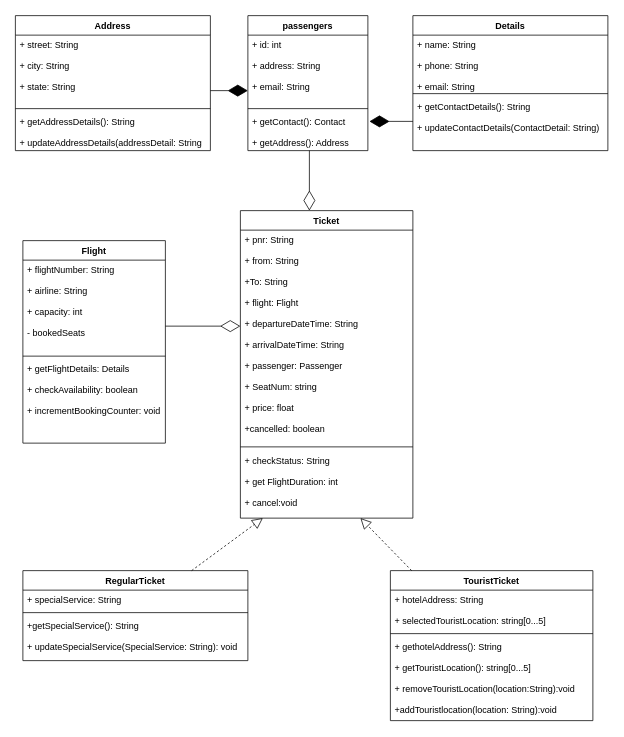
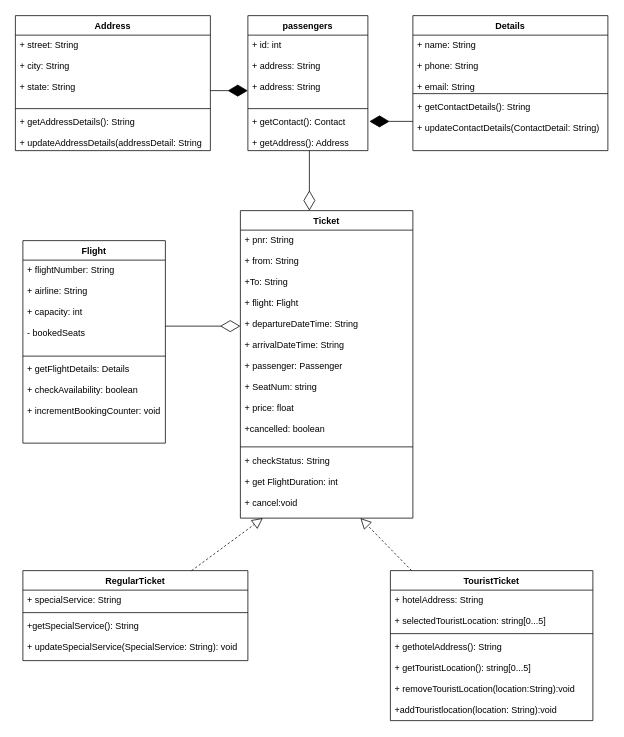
  <mxCell id="0" />
  <mxCell id="1" parent="0" />
  <mxCell id="2" value="Ticket" style="swimlane;fontStyle=1;align=center;verticalAlign=top;childLayout=stackLayout;horizontal=1;startSize=26;horizontalStack=0;resizeParent=1;resizeParentMax=0;resizeLast=0;collapsible=1;marginBottom=0;" parent="1" vertex="1"><mxGeometry x="320" y="280" width="230" height="410" as="geometry" /></mxCell>
  <mxCell id="3" value="+ pnr: String&#10;&#10;+ from: String&#10;&#10;+To: String&#10;&#10;+ flight: Flight&#10;&#10;+ departureDateTime: String&#10;&#10;+ arrivalDateTime: String&#10;&#10;+ passenger: Passenger&#10;&#10;+ SeatNum: string&#10;&#10;+ price: float&#10;&#10;+cancelled: boolean&#10;&#10;" style="text;strokeColor=none;fillColor=none;align=left;verticalAlign=top;spacingLeft=4;spacingRight=4;overflow=hidden;rotatable=0;points=[[0,0.5],[1,0.5]];portConstraint=eastwest;" parent="2" vertex="1"><mxGeometry y="26" width="230" height="284" as="geometry" /></mxCell>
  <mxCell id="4" value="" style="line;strokeWidth=1;fillColor=none;align=left;verticalAlign=middle;spacingTop=-1;spacingLeft=3;spacingRight=3;rotatable=0;labelPosition=right;points=[];portConstraint=eastwest;" parent="2" vertex="1"><mxGeometry y="310" width="230" height="10" as="geometry" /></mxCell>
  <mxCell id="5" value="+ checkStatus: String&#10;&#10;+ get FlightDuration: int&#10;&#10;+ cancel:void&#10;" style="text;strokeColor=none;fillColor=none;align=left;verticalAlign=top;spacingLeft=4;spacingRight=4;overflow=hidden;rotatable=0;points=[[0,0.5],[1,0.5]];portConstraint=eastwest;" parent="2" vertex="1"><mxGeometry y="320" width="230" height="90" as="geometry" /></mxCell>
  <mxCell id="6" value="TouristTicket" style="swimlane;fontStyle=1;align=center;verticalAlign=top;childLayout=stackLayout;horizontal=1;startSize=26;horizontalStack=0;resizeParent=1;resizeParentMax=0;resizeLast=0;collapsible=1;marginBottom=0;" parent="1" vertex="1"><mxGeometry x="520" y="760" width="270" height="200" as="geometry" /></mxCell>
  <mxCell id="7" value="+ hotelAddress: String&#10;&#10;+ selectedTouristLocation: string[0...5]&#10;&#10;" style="text;strokeColor=none;fillColor=none;align=left;verticalAlign=top;spacingLeft=4;spacingRight=4;overflow=hidden;rotatable=0;points=[[0,0.5],[1,0.5]];portConstraint=eastwest;" parent="6" vertex="1"><mxGeometry y="26" width="270" height="54" as="geometry" /></mxCell>
  <mxCell id="8" value="" style="line;strokeWidth=1;fillColor=none;align=left;verticalAlign=middle;spacingTop=-1;spacingLeft=3;spacingRight=3;rotatable=0;labelPosition=right;points=[];portConstraint=eastwest;" parent="6" vertex="1"><mxGeometry y="80" width="270" height="8" as="geometry" /></mxCell>
  <mxCell id="9" value="+ gethotelAddress(): String&#10;&#10;+ getTouristLocation(): string[0...5]&#10;&#10;+ removeTouristLocation(location:String):void&#10;&#10;+addTouristlocation(location: String):void" style="text;strokeColor=none;fillColor=none;align=left;verticalAlign=top;spacingLeft=4;spacingRight=4;overflow=hidden;rotatable=0;points=[[0,0.5],[1,0.5]];portConstraint=eastwest;" parent="6" vertex="1"><mxGeometry y="88" width="270" height="112" as="geometry" /></mxCell>
  <mxCell id="10" value="RegularTicket" style="swimlane;fontStyle=1;align=center;verticalAlign=top;childLayout=stackLayout;horizontal=1;startSize=26;horizontalStack=0;resizeParent=1;resizeParentMax=0;resizeLast=0;collapsible=1;marginBottom=0;" parent="1" vertex="1"><mxGeometry x="30" y="760" width="300" height="120" as="geometry" /></mxCell>
  <mxCell id="11" value="+ specialService: String" style="text;strokeColor=none;fillColor=none;align=left;verticalAlign=top;spacingLeft=4;spacingRight=4;overflow=hidden;rotatable=0;points=[[0,0.5],[1,0.5]];portConstraint=eastwest;" parent="10" vertex="1"><mxGeometry y="26" width="300" height="26" as="geometry" /></mxCell>
  <mxCell id="12" value="" style="line;strokeWidth=1;fillColor=none;align=left;verticalAlign=middle;spacingTop=-1;spacingLeft=3;spacingRight=3;rotatable=0;labelPosition=right;points=[];portConstraint=eastwest;" parent="10" vertex="1"><mxGeometry y="52" width="300" height="8" as="geometry" /></mxCell>
  <mxCell id="13" value="+getSpecialService(): String&#10;&#10;+ updateSpecialService(SpecialService: String): void&#10;&#10;" style="text;strokeColor=none;fillColor=none;align=left;verticalAlign=top;spacingLeft=4;spacingRight=4;overflow=hidden;rotatable=0;points=[[0,0.5],[1,0.5]];portConstraint=eastwest;" parent="10" vertex="1"><mxGeometry y="60" width="300" height="60" as="geometry" /></mxCell>
  <mxCell id="14" value="Flight" style="swimlane;fontStyle=1;align=center;verticalAlign=top;childLayout=stackLayout;horizontal=1;startSize=26;horizontalStack=0;resizeParent=1;resizeParentMax=0;resizeLast=0;collapsible=1;marginBottom=0;" parent="1" vertex="1"><mxGeometry x="30" y="320" width="190" height="270" as="geometry" /></mxCell>
  <mxCell id="15" value="+ flightNumber: String&#10;&#10;+ airline: String&#10;&#10;+ capacity: int&#10;&#10;- bookedSeats" style="text;strokeColor=none;fillColor=none;align=left;verticalAlign=top;spacingLeft=4;spacingRight=4;overflow=hidden;rotatable=0;points=[[0,0.5],[1,0.5]];portConstraint=eastwest;" parent="14" vertex="1"><mxGeometry y="26" width="190" height="124" as="geometry" /></mxCell>
  <mxCell id="16" value="" style="line;strokeWidth=1;fillColor=none;align=left;verticalAlign=middle;spacingTop=-1;spacingLeft=3;spacingRight=3;rotatable=0;labelPosition=right;points=[];portConstraint=eastwest;" parent="14" vertex="1"><mxGeometry y="150" width="190" height="8" as="geometry" /></mxCell>
  <mxCell id="17" value="+ getFlightDetails: Details&#10;&#10;+ checkAvailability: boolean&#10;&#10;+ incrementBookingCounter: void" style="text;strokeColor=none;fillColor=none;align=left;verticalAlign=top;spacingLeft=4;spacingRight=4;overflow=hidden;rotatable=0;points=[[0,0.5],[1,0.5]];portConstraint=eastwest;" parent="14" vertex="1"><mxGeometry y="158" width="190" height="112" as="geometry" /></mxCell>
  <mxCell id="18" value="Address" style="swimlane;fontStyle=1;align=center;verticalAlign=top;childLayout=stackLayout;horizontal=1;startSize=26;horizontalStack=0;resizeParent=1;resizeParentMax=0;resizeLast=0;collapsible=1;marginBottom=0;" parent="1" vertex="1"><mxGeometry x="20" y="20" width="260" height="180" as="geometry" /></mxCell>
  <mxCell id="19" value="+ street: String&#10;&#10;+ city: String&#10;&#10;+ state: String&#10;&#10;" style="text;strokeColor=none;fillColor=none;align=left;verticalAlign=top;spacingLeft=4;spacingRight=4;overflow=hidden;rotatable=0;points=[[0,0.5],[1,0.5]];portConstraint=eastwest;" parent="18" vertex="1"><mxGeometry y="26" width="260" height="94" as="geometry" /></mxCell>
  <mxCell id="20" value="" style="line;strokeWidth=1;fillColor=none;align=left;verticalAlign=middle;spacingTop=-1;spacingLeft=3;spacingRight=3;rotatable=0;labelPosition=right;points=[];portConstraint=eastwest;" parent="18" vertex="1"><mxGeometry y="120" width="260" height="8" as="geometry" /></mxCell>
  <mxCell id="21" value="+ getAddressDetails(): String&#10;&#10;+ updateAddressDetails(addressDetail: String" style="text;strokeColor=none;fillColor=none;align=left;verticalAlign=top;spacingLeft=4;spacingRight=4;overflow=hidden;rotatable=0;points=[[0,0.5],[1,0.5]];portConstraint=eastwest;" parent="18" vertex="1"><mxGeometry y="128" width="260" height="52" as="geometry" /></mxCell>
  <mxCell id="22" value="passengers" style="swimlane;fontStyle=1;align=center;verticalAlign=top;childLayout=stackLayout;horizontal=1;startSize=26;horizontalStack=0;resizeParent=1;resizeParentMax=0;resizeLast=0;collapsible=1;marginBottom=0;" parent="1" vertex="1"><mxGeometry x="330" y="20" width="160" height="180" as="geometry" /></mxCell>
- <mxCell id="23" value="+ id: int&#10;&#10;+ address: String&#10;&#10;+ email: String" style="text;strokeColor=none;fillColor=none;align=left;verticalAlign=top;spacingLeft=4;spacingRight=4;overflow=hidden;rotatable=0;points=[[0,0.5],[1,0.5]];portConstraint=eastwest;" parent="22" vertex="1"><mxGeometry y="26" width="160" height="94" as="geometry" /></mxCell>
+ <mxCell id="23" value="+ id: int&#10;&#10;+ address: String&#10;&#10;+ address: String" style="text;strokeColor=none;fillColor=none;align=left;verticalAlign=top;spacingLeft=4;spacingRight=4;overflow=hidden;rotatable=0;points=[[0,0.5],[1,0.5]];portConstraint=eastwest;" parent="22" vertex="1"><mxGeometry y="26" width="160" height="94" as="geometry" /></mxCell>
  <mxCell id="24" value="" style="line;strokeWidth=1;fillColor=none;align=left;verticalAlign=middle;spacingTop=-1;spacingLeft=3;spacingRight=3;rotatable=0;labelPosition=right;points=[];portConstraint=eastwest;" parent="22" vertex="1"><mxGeometry y="120" width="160" height="8" as="geometry" /></mxCell>
  <mxCell id="25" value="+ getContact(): Contact&#10;&#10;+ getAddress(): Address" style="text;strokeColor=none;fillColor=none;align=left;verticalAlign=top;spacingLeft=4;spacingRight=4;overflow=hidden;rotatable=0;points=[[0,0.5],[1,0.5]];portConstraint=eastwest;" parent="22" vertex="1"><mxGeometry y="128" width="160" height="52" as="geometry" /></mxCell>
  <mxCell id="26" value="Details" style="swimlane;fontStyle=1;align=center;verticalAlign=top;childLayout=stackLayout;horizontal=1;startSize=26;horizontalStack=0;resizeParent=1;resizeParentMax=0;resizeLast=0;collapsible=1;marginBottom=0;" parent="1" vertex="1"><mxGeometry x="550" y="20" width="260" height="180" as="geometry" /></mxCell>
  <mxCell id="27" value="+ name: String&#10;&#10;+ phone: String&#10;&#10;+ email: String" style="text;strokeColor=none;fillColor=none;align=left;verticalAlign=top;spacingLeft=4;spacingRight=4;overflow=hidden;rotatable=0;points=[[0,0.5],[1,0.5]];portConstraint=eastwest;" parent="26" vertex="1"><mxGeometry y="26" width="260" height="74" as="geometry" /></mxCell>
  <mxCell id="28" value="" style="line;strokeWidth=1;fillColor=none;align=left;verticalAlign=middle;spacingTop=-1;spacingLeft=3;spacingRight=3;rotatable=0;labelPosition=right;points=[];portConstraint=eastwest;" parent="26" vertex="1"><mxGeometry y="100" width="260" height="8" as="geometry" /></mxCell>
  <mxCell id="29" value="+ getContactDetails(): String&#10;&#10;+ updateContactDetails(ContactDetail: String)" style="text;strokeColor=none;fillColor=none;align=left;verticalAlign=top;spacingLeft=4;spacingRight=4;overflow=hidden;rotatable=0;points=[[0,0.5],[1,0.5]];portConstraint=eastwest;" parent="26" vertex="1"><mxGeometry y="108" width="260" height="72" as="geometry" /></mxCell>
  <mxCell id="30" value="" style="endArrow=diamondThin;endFill=1;endSize=24;html=1;rounded=0;" parent="1" edge="1"><mxGeometry width="160" relative="1" as="geometry"><mxPoint x="280" y="120" as="sourcePoint" /><mxPoint x="330" y="120" as="targetPoint" /><Array as="points"><mxPoint x="280" y="120" /></Array></mxGeometry></mxCell>
  <mxCell id="31" value="" style="endArrow=diamondThin;endFill=1;endSize=24;html=1;rounded=0;" parent="1" edge="1"><mxGeometry width="160" relative="1" as="geometry"><mxPoint x="550" y="161" as="sourcePoint" /><mxPoint x="492" y="161" as="targetPoint" /></mxGeometry></mxCell>
  <mxCell id="32" value="" style="endArrow=diamondThin;endFill=0;endSize=24;html=1;rounded=0;" parent="1" edge="1"><mxGeometry width="160" relative="1" as="geometry"><mxPoint x="220" y="434" as="sourcePoint" /><mxPoint x="320" y="434" as="targetPoint" /></mxGeometry></mxCell>
  <mxCell id="33" value="" style="endArrow=diamondThin;endFill=0;endSize=24;html=1;rounded=0;" parent="1" edge="1"><mxGeometry width="160" relative="1" as="geometry"><mxPoint x="412" y="200" as="sourcePoint" /><mxPoint x="412" y="280" as="targetPoint" /></mxGeometry></mxCell>
  <mxCell id="34" value="" style="endArrow=block;dashed=1;endFill=0;endSize=12;html=1;rounded=0;exitX=0.75;exitY=0;exitDx=0;exitDy=0;" parent="1" source="10" edge="1"><mxGeometry width="160" relative="1" as="geometry"><mxPoint x="207" y="720" as="sourcePoint" /><mxPoint x="350" y="690" as="targetPoint" /></mxGeometry></mxCell>
  <mxCell id="35" value="" style="endArrow=block;dashed=1;endFill=0;endSize=12;html=1;rounded=0;exitX=0.105;exitY=0;exitDx=0;exitDy=0;exitPerimeter=0;entryX=0.696;entryY=1;entryDx=0;entryDy=0;entryPerimeter=0;" parent="1" source="6" target="5" edge="1"><mxGeometry width="160" relative="1" as="geometry"><mxPoint x="579.97" y="709" as="sourcePoint" /><mxPoint x="450" y="709" as="targetPoint" /></mxGeometry></mxCell>
